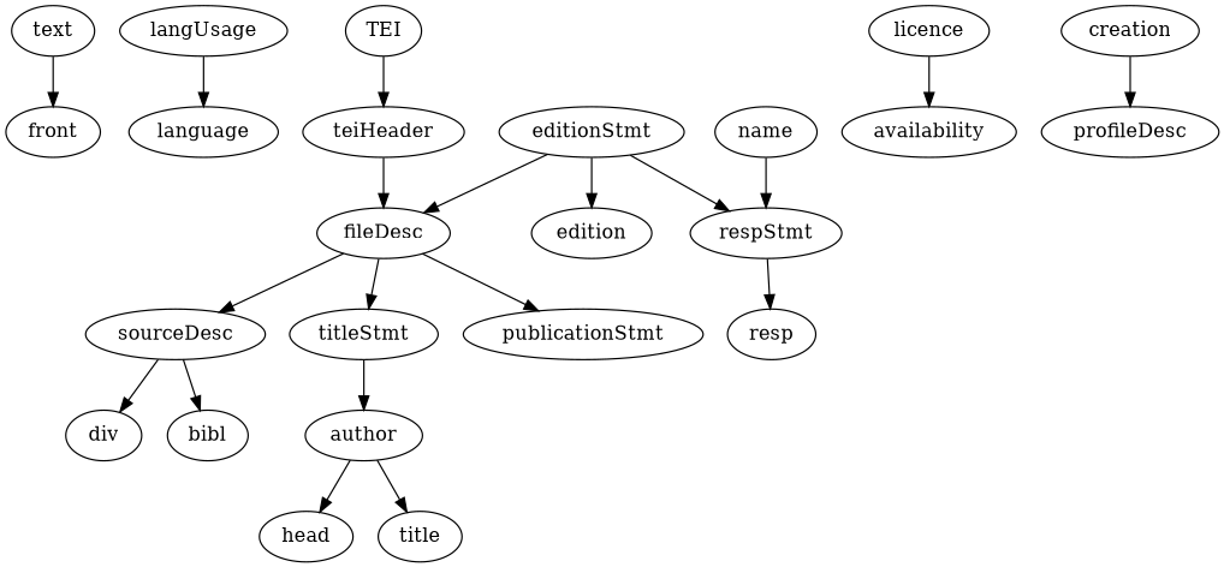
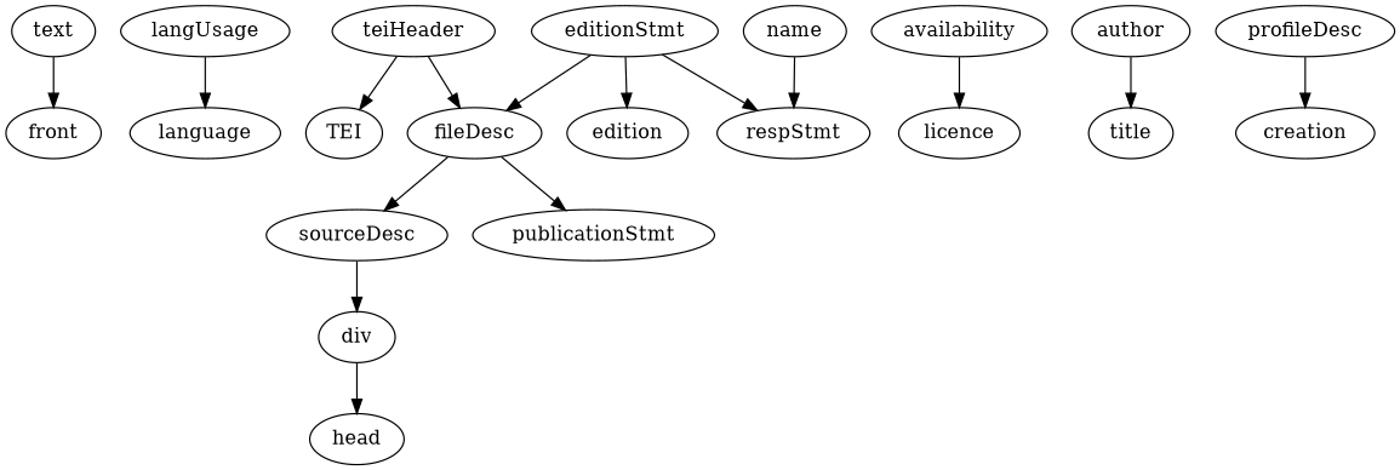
  digraph {
    n1 [label=text]
    n2 [label=front]
    n3 [label=language]
    n4 [label=TEI]
    n5 [label=teiHeader]
    n6 [label=fileDesc]
    n7 [label=div]
    n8 [label=head]
    n9 [label=availability]
    n10 [label=licence]
    n11 [label=edition]
    n12 [label=name]
    n13 [label=respStmt]
-   n14 [label=resp]
    n15 [label=sourceDesc]
-   n16 [label=titleStmt]
    n17 [label=publicationStmt]
-   n18 [label=bibl]
    n19 [label=editionStmt]
    n20 [label=author]
    n21 [label=profileDesc]
    n22 [label=creation]
    n23 [label=langUsage]
    n24 [label=title]
    n1 -> n2
-   n4 -> n5
+   n5 -> n4
    n5 -> n6
    n6 -> n15
-   n6 -> n16
    n6 -> n17
-   n20 -> n8
-   n10 -> n9
+   n7 -> n8
+   n9 -> n10
    n12 -> n13
-   n13 -> n14
    n15 -> n7
-   n15 -> n18
-   n16 -> n20
    n19 -> n6
    n19 -> n11
    n19 -> n13
    n20 -> n24
-   n22 -> n21
+   n21 -> n22
    n23 -> n3
  }
